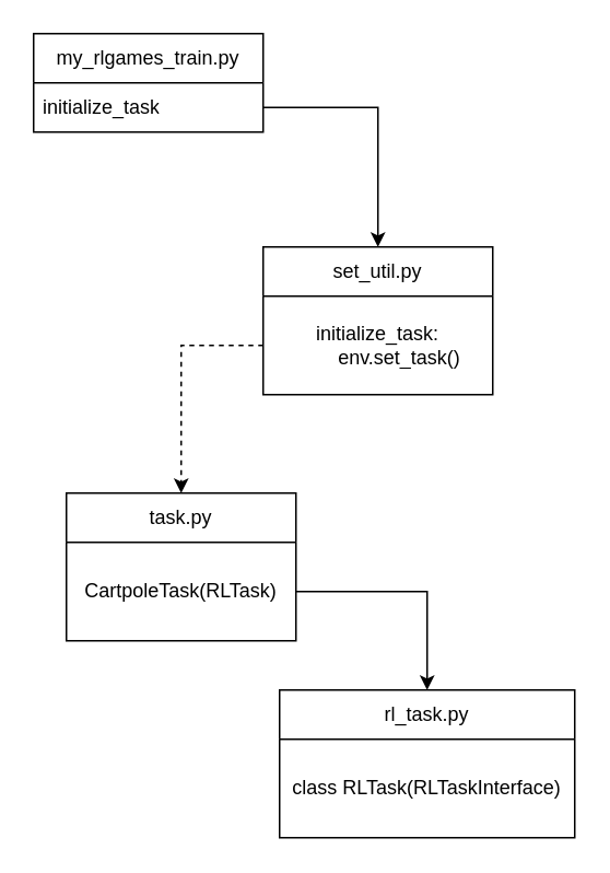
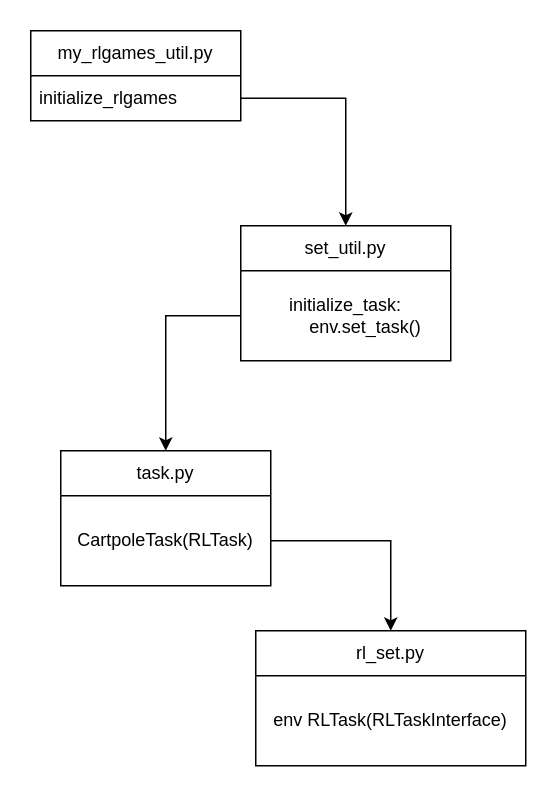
  <mxCell id="0" />
  <mxCell id="1" parent="0" />
- <mxCell id="2" value="my_rlgames_train.py" style="swimlane;fontStyle=0;childLayout=stackLayout;horizontal=1;startSize=30;horizontalStack=0;resizeParent=1;resizeParentMax=0;resizeLast=0;collapsible=1;marginBottom=0;whiteSpace=wrap;html=1;" vertex="1" parent="1"><mxGeometry x="20" y="20" width="140" height="60" as="geometry" /></mxCell>
- <mxCell id="3" value="initialize_task" style="text;strokeColor=none;fillColor=none;align=left;verticalAlign=middle;spacingLeft=4;spacingRight=4;overflow=hidden;points=[[0,0.5],[1,0.5]];portConstraint=eastwest;rotatable=0;whiteSpace=wrap;html=1;" vertex="1" parent="2"><mxGeometry y="30" width="140" height="30" as="geometry" /></mxCell>
+ <mxCell id="2" value="my_rlgames_util.py" style="swimlane;fontStyle=0;childLayout=stackLayout;horizontal=1;startSize=30;horizontalStack=0;resizeParent=1;resizeParentMax=0;resizeLast=0;collapsible=1;marginBottom=0;whiteSpace=wrap;html=1;" vertex="1" parent="1"><mxGeometry x="20" y="20" width="140" height="60" as="geometry" /></mxCell>
+ <mxCell id="3" value="initialize_rlgames" style="text;strokeColor=none;fillColor=none;align=left;verticalAlign=middle;spacingLeft=4;spacingRight=4;overflow=hidden;points=[[0,0.5],[1,0.5]];portConstraint=eastwest;rotatable=0;whiteSpace=wrap;html=1;" vertex="1" parent="2"><mxGeometry y="30" width="140" height="30" as="geometry" /></mxCell>
  <mxCell id="4" value="set_util.py" style="swimlane;fontStyle=0;childLayout=stackLayout;horizontal=1;startSize=30;horizontalStack=0;resizeParent=1;resizeParentMax=0;resizeLast=0;collapsible=1;marginBottom=0;whiteSpace=wrap;html=1;" vertex="1" parent="1"><mxGeometry x="160" y="150" width="140" height="90" as="geometry" /></mxCell>
  <mxCell id="5" value="initialize_task:&lt;br&gt;&lt;span style=&quot;white-space: pre;&quot;&gt;&#09;&lt;/span&gt;env.set_task()" style="text;strokeColor=none;fillColor=none;align=center;verticalAlign=middle;spacingLeft=4;spacingRight=4;overflow=hidden;points=[[0,0.5],[1,0.5]];portConstraint=eastwest;rotatable=0;whiteSpace=wrap;html=1;" vertex="1" parent="4"><mxGeometry y="30" width="140" height="60" as="geometry" /></mxCell>
  <mxCell id="6" style="edgeStyle=orthogonalEdgeStyle;rounded=0;orthogonalLoop=1;jettySize=auto;html=1;exitX=1;exitY=0.5;exitDx=0;exitDy=0;entryX=0.5;entryY=0;entryDx=0;entryDy=0;" edge="1" parent="1" source="3" target="4"><mxGeometry relative="1" as="geometry" /></mxCell>
  <mxCell id="7" value="task.py" style="swimlane;fontStyle=0;childLayout=stackLayout;horizontal=1;startSize=30;horizontalStack=0;resizeParent=1;resizeParentMax=0;resizeLast=0;collapsible=1;marginBottom=0;whiteSpace=wrap;html=1;" vertex="1" parent="1"><mxGeometry x="40" y="300" width="140" height="90" as="geometry" /></mxCell>
  <mxCell id="8" value="CartpoleTask(RLTask)" style="text;strokeColor=none;fillColor=none;align=center;verticalAlign=middle;spacingLeft=4;spacingRight=4;overflow=hidden;points=[[0,0.5],[1,0.5]];portConstraint=eastwest;rotatable=0;whiteSpace=wrap;html=1;" vertex="1" parent="7"><mxGeometry y="30" width="140" height="60" as="geometry" /></mxCell>
- <mxCell id="9" style="edgeStyle=orthogonalEdgeStyle;rounded=0;orthogonalLoop=1;jettySize=auto;html=1;dashed=1;" edge="1" parent="1" source="5" target="7"><mxGeometry relative="1" as="geometry" /></mxCell>
- <mxCell id="10" value="rl_task.py" style="swimlane;fontStyle=0;childLayout=stackLayout;horizontal=1;startSize=30;horizontalStack=0;resizeParent=1;resizeParentMax=0;resizeLast=0;collapsible=1;marginBottom=0;whiteSpace=wrap;html=1;" vertex="1" parent="1"><mxGeometry x="170" y="420" width="180" height="90" as="geometry" /></mxCell>
- <mxCell id="11" value="class RLTask(RLTaskInterface)" style="text;strokeColor=none;fillColor=none;align=center;verticalAlign=middle;spacingLeft=4;spacingRight=4;overflow=hidden;points=[[0,0.5],[1,0.5]];portConstraint=eastwest;rotatable=0;whiteSpace=wrap;html=1;" vertex="1" parent="10"><mxGeometry y="30" width="180" height="60" as="geometry" /></mxCell>
+ <mxCell id="9" style="edgeStyle=orthogonalEdgeStyle;rounded=0;orthogonalLoop=1;jettySize=auto;html=1;" edge="1" parent="1" source="5" target="7"><mxGeometry relative="1" as="geometry" /></mxCell>
+ <mxCell id="10" value="rl_set.py" style="swimlane;fontStyle=0;childLayout=stackLayout;horizontal=1;startSize=30;horizontalStack=0;resizeParent=1;resizeParentMax=0;resizeLast=0;collapsible=1;marginBottom=0;whiteSpace=wrap;html=1;" vertex="1" parent="1"><mxGeometry x="170" y="420" width="180" height="90" as="geometry" /></mxCell>
+ <mxCell id="11" value="env RLTask(RLTaskInterface)" style="text;strokeColor=none;fillColor=none;align=center;verticalAlign=middle;spacingLeft=4;spacingRight=4;overflow=hidden;points=[[0,0.5],[1,0.5]];portConstraint=eastwest;rotatable=0;whiteSpace=wrap;html=1;" vertex="1" parent="10"><mxGeometry y="30" width="180" height="60" as="geometry" /></mxCell>
  <mxCell id="12" style="edgeStyle=orthogonalEdgeStyle;rounded=0;orthogonalLoop=1;jettySize=auto;html=1;exitX=1;exitY=0.5;exitDx=0;exitDy=0;entryX=0.5;entryY=0;entryDx=0;entryDy=0;" edge="1" parent="1" source="8" target="10"><mxGeometry relative="1" as="geometry" /></mxCell>
